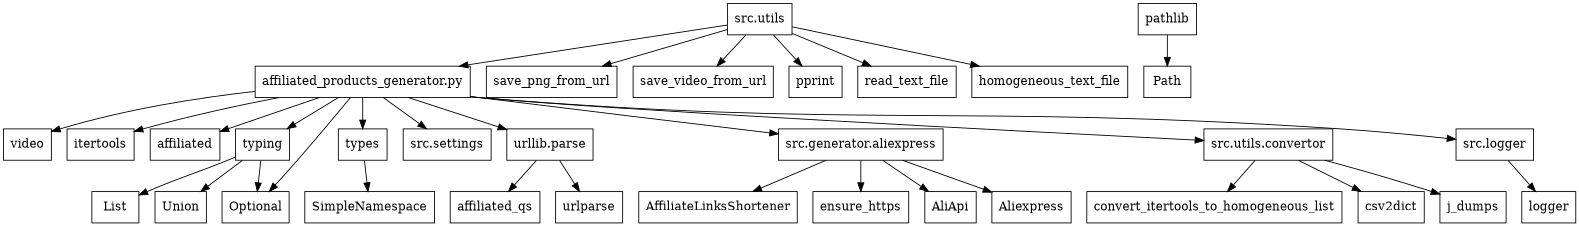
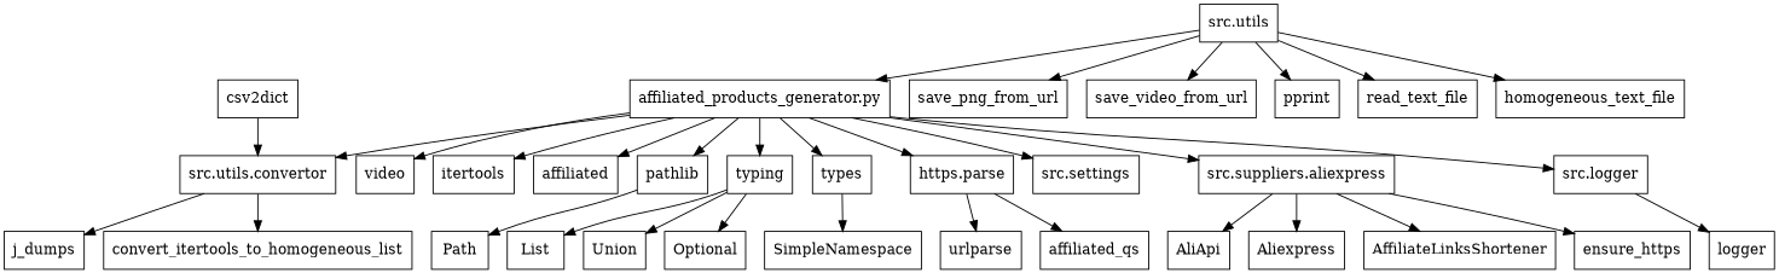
  digraph {
    node [shape=box]
    n1 [label="affiliated_products_generator.py"]
    n2 [label=video]
    n3 [label=itertools]
    n4 [label=affiliated]
    n5 [label=pathlib]
    n6 [label=typing]
    n7 [label=types]
-   n8 [label="urllib.parse"]
+   n8 [label="https.parse"]
    n9 [label="src.settings"]
-   n10 [label="src.generator.aliexpress"]
+   n10 [label="src.suppliers.aliexpress"]
    n11 [label="src.utils.convertor"]
    n12 [label="src.logger"]
    Path
    List
    Union
    Optional
    SimpleNamespace
    urlparse
    n19 [label=affiliated_qs]
    AliApi
    Aliexpress
    AffiliateLinksShortener
    ensure_https
    csv2dict
    j_dumps
    n26 [label=convert_itertools_to_homogeneous_list]
    n27 [label="src.utils"]
    save_png_from_url
    save_video_from_url
    pprint
    read_text_file
    n32 [label=homogeneous_text_file]
    logger
    n1 -> n2
    n1 -> n3
    n1 -> n4
-   n1 -> Optional
+   n1 -> n5
    n1 -> n6
    n1 -> n7
    n1 -> n8
    n1 -> n9
    n1 -> n10
    n1 -> n11
    n1 -> n12
    n5 -> Path
    n6 -> List
    n6 -> Union
    n6 -> Optional
    n7 -> SimpleNamespace
    n8 -> urlparse
    n8 -> n19
    n10 -> AliApi
    n10 -> Aliexpress
    n10 -> AffiliateLinksShortener
    n10 -> ensure_https
-   n11 -> csv2dict
+   csv2dict -> n11
    n11 -> j_dumps
    n11 -> n26
    n12 -> logger
    n27 -> n1
    n27 -> save_png_from_url
    n27 -> save_video_from_url
    n27 -> pprint
    n27 -> read_text_file
    n27 -> n32
  }
